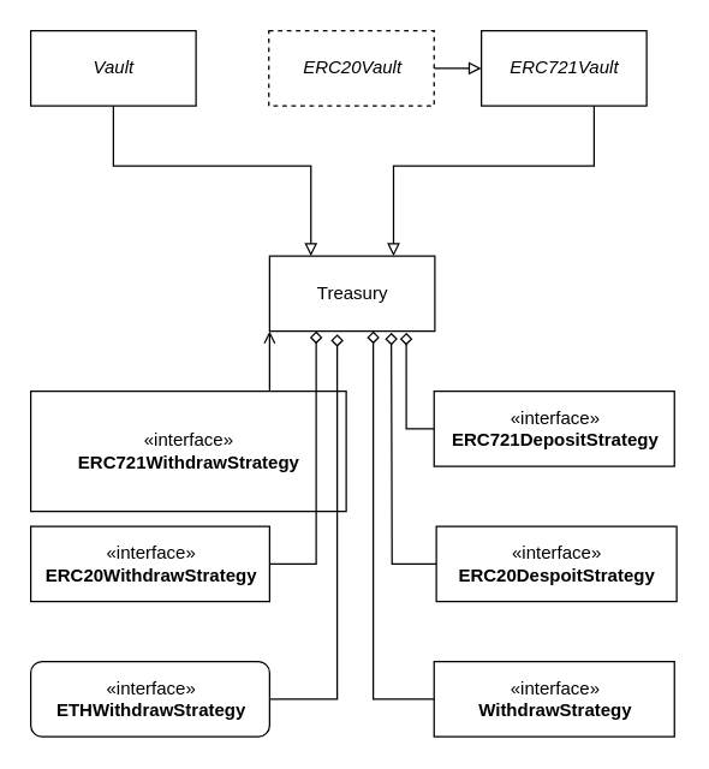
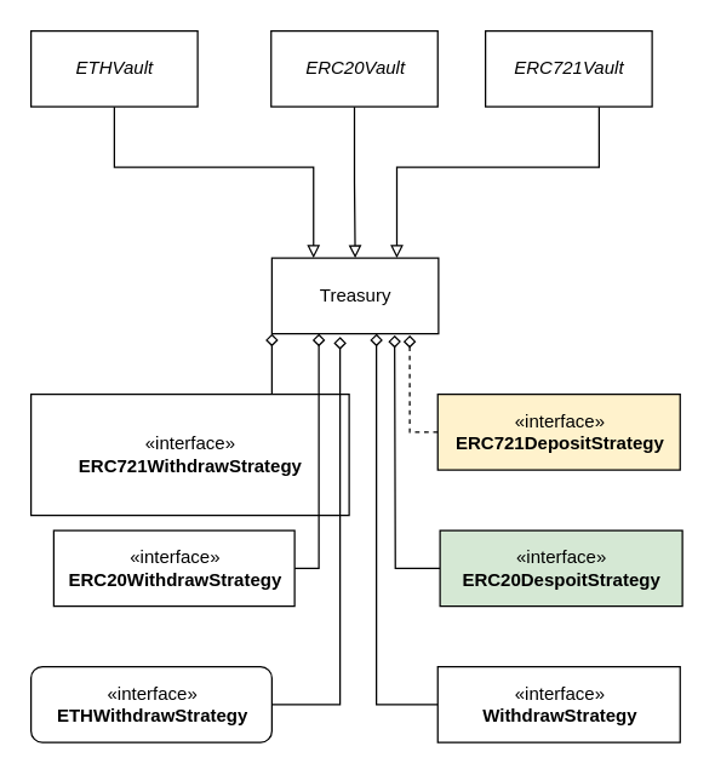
  <mxCell id="0" />
  <mxCell id="1" parent="0" />
  <mxCell id="2" value="Treasury" style="html=1;" vertex="1" parent="1"><mxGeometry x="179" y="170" width="110" height="50" as="geometry" /></mxCell>
  <mxCell id="3" style="edgeStyle=orthogonalEdgeStyle;rounded=0;orthogonalLoop=1;jettySize=auto;html=1;endArrow=diamond;endFill=0;strokeWidth=1;" edge="1" parent="1" source="4"><mxGeometry relative="1" as="geometry"><mxPoint x="248" y="220" as="targetPoint" /><Array as="points"><mxPoint x="248" y="465" /></Array></mxGeometry></mxCell>
  <mxCell id="4" value="«interface»&lt;br&gt;&lt;b&gt;WithdrawStrategy&lt;/b&gt;" style="html=1;" vertex="1" parent="1"><mxGeometry x="288.5" y="440" width="160" height="50" as="geometry" /></mxCell>
  <mxCell id="5" style="edgeStyle=orthogonalEdgeStyle;rounded=0;orthogonalLoop=1;jettySize=auto;html=1;endArrow=diamond;endFill=0;strokeWidth=1;" edge="1" parent="1" source="6"><mxGeometry relative="1" as="geometry"><mxPoint x="260" y="221" as="targetPoint" /></mxGeometry></mxCell>
- <mxCell id="6" value="«interface»&lt;br&gt;&lt;b&gt;ERC20DespoitStrategy&lt;/b&gt;" style="html=1;" vertex="1" parent="1"><mxGeometry x="290" y="350" width="160" height="50" as="geometry" /></mxCell>
- <mxCell id="7" style="edgeStyle=orthogonalEdgeStyle;rounded=0;orthogonalLoop=1;jettySize=auto;html=1;entryX=0.827;entryY=1.02;entryDx=0;entryDy=0;entryPerimeter=0;endArrow=diamond;endFill=0;strokeWidth=1;exitX=0;exitY=0.5;exitDx=0;exitDy=0;" edge="1" parent="1" source="8" target="2"><mxGeometry relative="1" as="geometry"><Array as="points"><mxPoint x="270" y="285" /></Array></mxGeometry></mxCell>
- <mxCell id="8" value="«interface»&lt;br&gt;&lt;b&gt;ERC721DepositStrategy&lt;/b&gt;" style="html=1;" vertex="1" parent="1"><mxGeometry x="288.5" y="260" width="160" height="50" as="geometry" /></mxCell>
+ <mxCell id="6" value="«interface»&lt;br&gt;&lt;b&gt;ERC20DespoitStrategy&lt;/b&gt;" style="html=1;fillColor=#d5e8d4;" vertex="1" parent="1"><mxGeometry x="290" y="350" width="160" height="50" as="geometry" /></mxCell>
+ <mxCell id="7" style="edgeStyle=orthogonalEdgeStyle;rounded=0;orthogonalLoop=1;jettySize=auto;html=1;entryX=0.827;entryY=1.02;entryDx=0;entryDy=0;entryPerimeter=0;endArrow=diamond;endFill=0;strokeWidth=1;exitX=0;exitY=0.5;exitDx=0;exitDy=0;dashed=1;" edge="1" parent="1" source="8" target="2"><mxGeometry relative="1" as="geometry"><Array as="points"><mxPoint x="270" y="285" /></Array></mxGeometry></mxCell>
+ <mxCell id="8" value="«interface»&lt;br&gt;&lt;b&gt;ERC721DepositStrategy&lt;/b&gt;" style="html=1;fillColor=#fff2cc;" vertex="1" parent="1"><mxGeometry x="288.5" y="260" width="160" height="50" as="geometry" /></mxCell>
  <mxCell id="9" style="edgeStyle=orthogonalEdgeStyle;rounded=0;orthogonalLoop=1;jettySize=auto;html=1;entryX=0.25;entryY=0;entryDx=0;entryDy=0;endArrow=block;endFill=0;strokeWidth=1;" edge="1" parent="1" source="10" target="2"><mxGeometry relative="1" as="geometry"><Array as="points"><mxPoint x="75" y="110" /><mxPoint x="207" y="110" /></Array></mxGeometry></mxCell>
- <mxCell id="10" value="&lt;i&gt;Vault&lt;/i&gt;" style="html=1;" vertex="1" parent="1"><mxGeometry x="20" y="20" width="110" height="50" as="geometry" /></mxCell>
- <mxCell id="11" style="edgeStyle=orthogonalEdgeStyle;rounded=0;orthogonalLoop=1;jettySize=auto;html=1;endArrow=block;endFill=0;" edge="1" parent="1" source="12" target="14"><mxGeometry relative="1" as="geometry" /></mxCell>
- <mxCell id="12" value="&lt;i&gt;ERC20Vault&lt;/i&gt;" style="html=1;dashed=1;" vertex="1" parent="1"><mxGeometry x="178.5" y="20" width="110" height="50" as="geometry" /></mxCell>
+ <mxCell id="10" value="&lt;i&gt;ETHVault&lt;/i&gt;" style="html=1;" vertex="1" parent="1"><mxGeometry x="20" y="20" width="110" height="50" as="geometry" /></mxCell>
+ <mxCell id="11" style="edgeStyle=orthogonalEdgeStyle;rounded=0;orthogonalLoop=1;jettySize=auto;html=1;endArrow=block;endFill=0;" edge="1" parent="1" source="12" target="2"><mxGeometry relative="1" as="geometry" /></mxCell>
+ <mxCell id="12" value="&lt;i&gt;ERC20Vault&lt;/i&gt;" style="html=1;" vertex="1" parent="1"><mxGeometry x="178.5" y="20" width="110" height="50" as="geometry" /></mxCell>
  <mxCell id="13" style="edgeStyle=orthogonalEdgeStyle;rounded=0;orthogonalLoop=1;jettySize=auto;html=1;entryX=0.75;entryY=0;entryDx=0;entryDy=0;endArrow=block;endFill=0;strokeWidth=1;" edge="1" parent="1" source="14" target="2"><mxGeometry relative="1" as="geometry"><Array as="points"><mxPoint x="395" y="110" /><mxPoint x="262" y="110" /></Array></mxGeometry></mxCell>
  <mxCell id="14" value="&lt;i&gt;ERC721Vault&lt;/i&gt;" style="html=1;" vertex="1" parent="1"><mxGeometry x="320" y="20" width="110" height="50" as="geometry" /></mxCell>
- <mxCell id="15" style="edgeStyle=orthogonalEdgeStyle;rounded=0;orthogonalLoop=1;jettySize=auto;html=1;endArrow=open;endFill=0;strokeWidth=1;" edge="1" parent="1" source="16" target="2"><mxGeometry relative="1" as="geometry"><Array as="points"><mxPoint x="200" y="285" /></Array></mxGeometry></mxCell>
+ <mxCell id="15" style="edgeStyle=orthogonalEdgeStyle;rounded=0;orthogonalLoop=1;jettySize=auto;html=1;endArrow=diamond;endFill=0;strokeWidth=1;" edge="1" parent="1" source="16" target="2"><mxGeometry relative="1" as="geometry"><Array as="points"><mxPoint x="200" y="285" /></Array></mxGeometry></mxCell>
  <mxCell id="16" value="«interface»&lt;br&gt;&lt;b&gt;ERC721WithdrawStrategy&lt;/b&gt;" style="html=1;" vertex="1" parent="1"><mxGeometry x="20" y="260" width="210" height="80" as="geometry" /></mxCell>
  <mxCell id="17" style="edgeStyle=orthogonalEdgeStyle;rounded=0;orthogonalLoop=1;jettySize=auto;html=1;endArrow=diamond;endFill=0;strokeWidth=1;" edge="1" parent="1" source="18" target="2"><mxGeometry relative="1" as="geometry"><mxPoint x="210" y="230" as="targetPoint" /><Array as="points"><mxPoint x="210" y="375" /></Array></mxGeometry></mxCell>
- <mxCell id="18" value="«interface»&lt;br&gt;&lt;b&gt;ERC20WithdrawStrategy&lt;/b&gt;" style="html=1;" vertex="1" parent="1"><mxGeometry x="20" y="350" width="159" height="50" as="geometry" /></mxCell>
+ <mxCell id="18" value="«interface»&lt;br&gt;&lt;b&gt;ERC20WithdrawStrategy&lt;/b&gt;" style="html=1;" vertex="1" parent="1"><mxGeometry x="35" y="350" width="159" height="50" as="geometry" /></mxCell>
  <mxCell id="19" style="edgeStyle=orthogonalEdgeStyle;rounded=0;orthogonalLoop=1;jettySize=auto;html=1;endArrow=diamond;endFill=0;strokeWidth=1;" edge="1" parent="1" source="20"><mxGeometry relative="1" as="geometry"><mxPoint x="224" y="222" as="targetPoint" /><Array as="points"><mxPoint x="224" y="465" /></Array></mxGeometry></mxCell>
  <mxCell id="20" value="«interface»&lt;br&gt;&lt;b&gt;ETHWithdrawStrategy&lt;/b&gt;" style="html=1;rounded=1;" vertex="1" parent="1"><mxGeometry x="20" y="440" width="159" height="50" as="geometry" /></mxCell>
